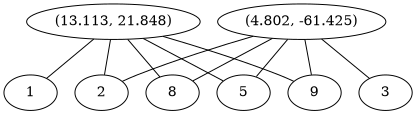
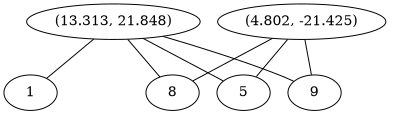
  graph {
-   n1 [label="(13.113, 21.848)"]
+   n1 [label="(13.313, 21.848)"]
    1
-   2
    n4 [label=8]
    5
    n6 [label=9]
-   n7 [label="(4.802, -61.425)"]
-   3
+   n7 [label="(4.802, -21.425)"]
    n1 -- 1
-   n1 -- 2
    n1 -- n4
    n1 -- 5
    n1 -- n6
-   n7 -- 2
    n7 -- n4
    n7 -- 5
    n7 -- n6
-   n7 -- 3
  }
